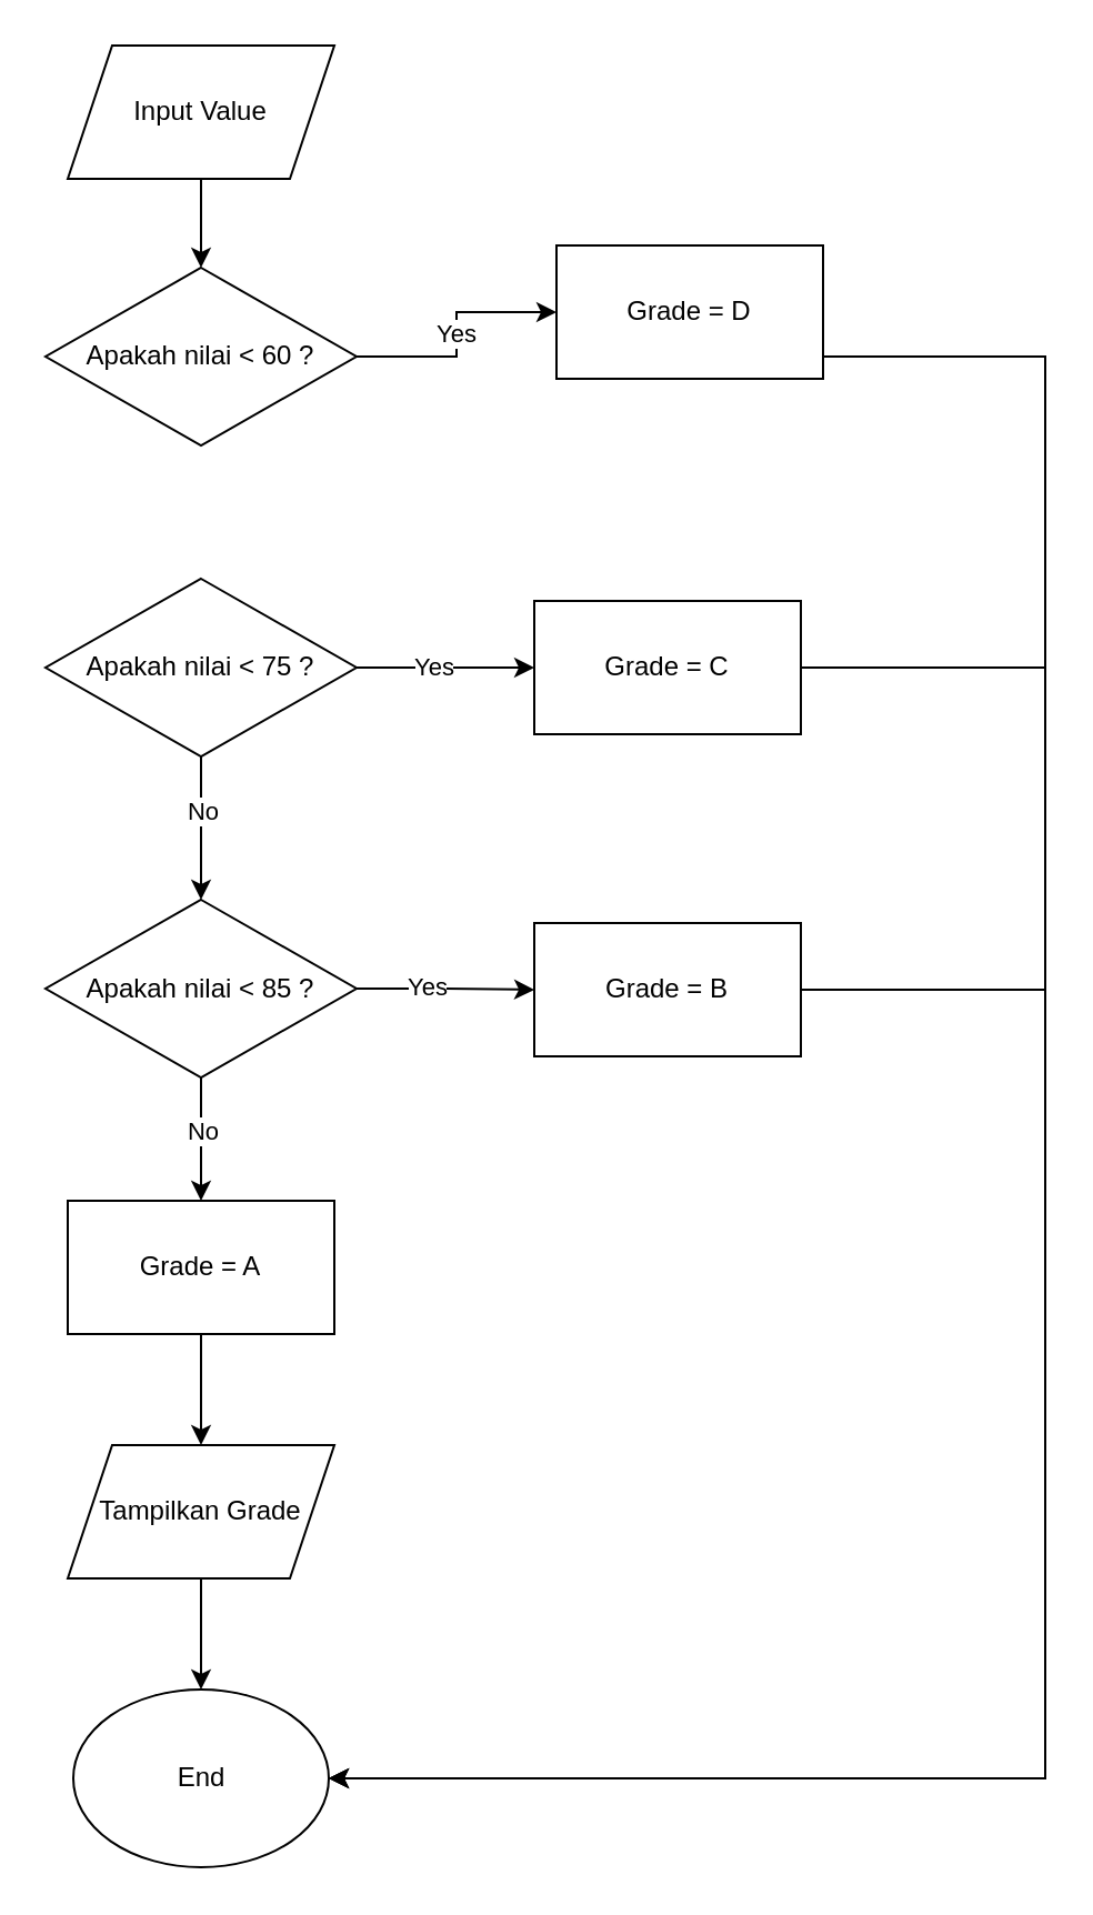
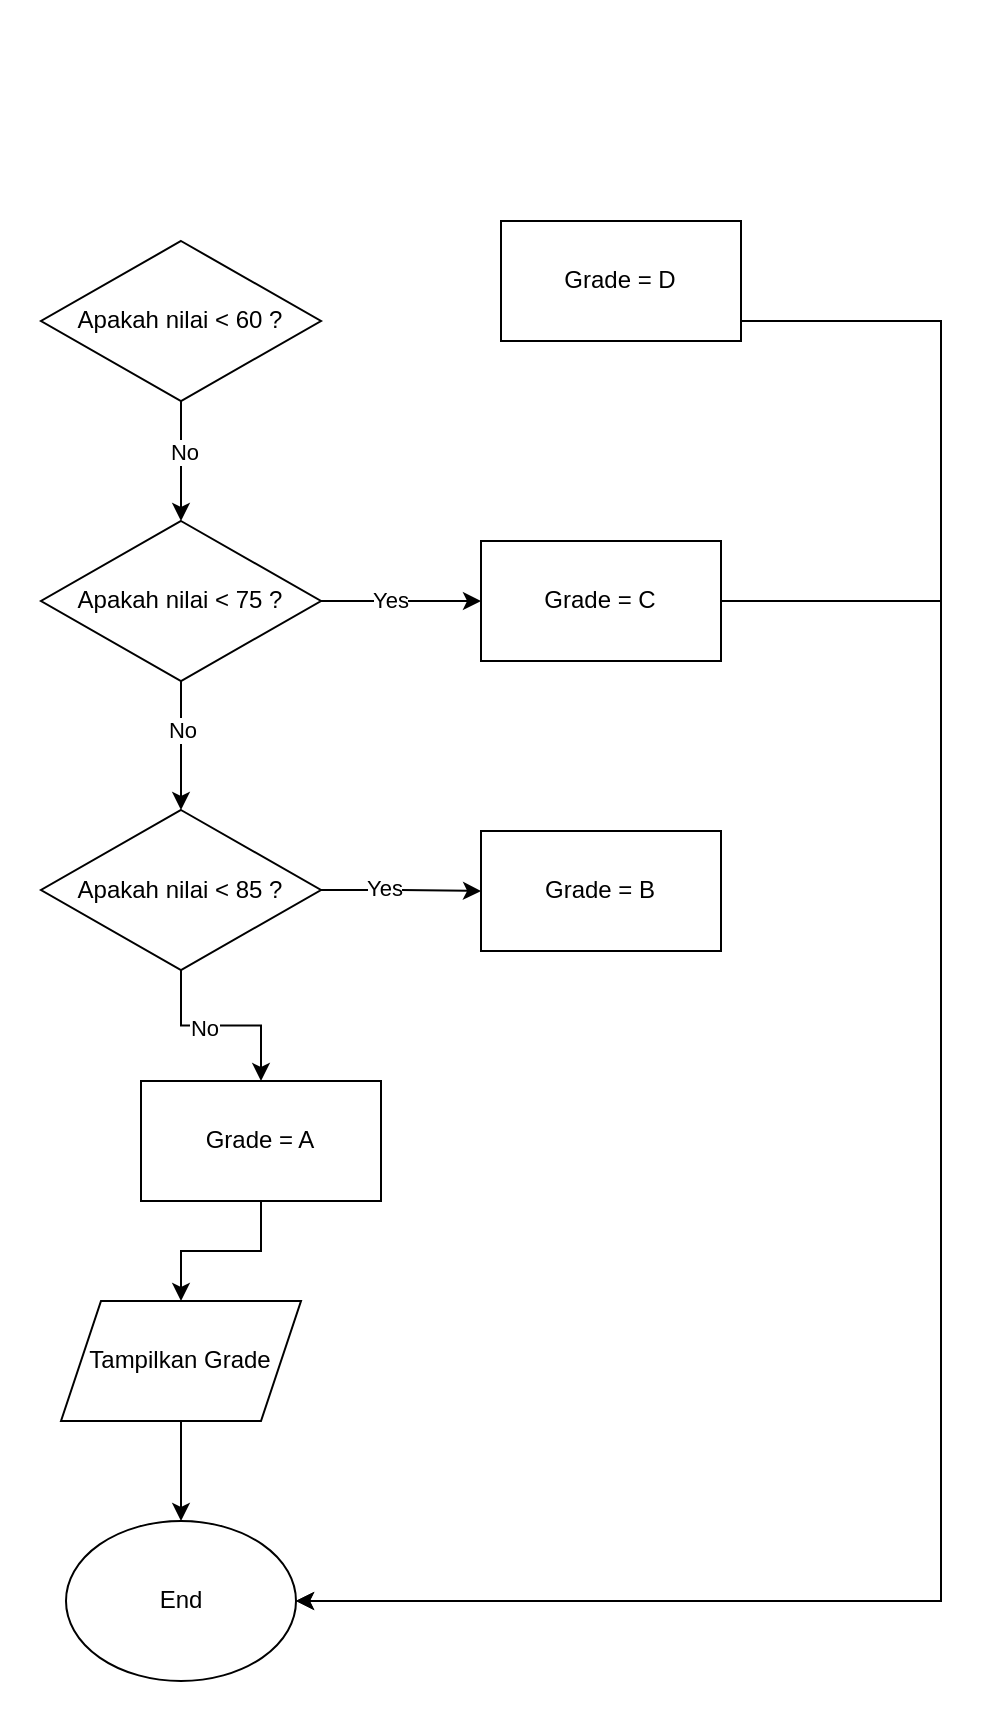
  <mxCell id="0" />
  <mxCell id="1" parent="0" />
- <mxCell id="2" value="" style="edgeStyle=orthogonalEdgeStyle;rounded=0;orthogonalLoop=1;jettySize=auto;html=1;" parent="1" source="3" target="7" edge="1"><mxGeometry relative="1" as="geometry" /></mxCell>
- <mxCell id="3" value="Input Value" style="shape=parallelogram;perimeter=parallelogramPerimeter;whiteSpace=wrap;html=1;fixedSize=1;" parent="1" vertex="1"><mxGeometry x="30" y="20" width="120" height="60" as="geometry" /></mxCell>
- <mxCell id="4" value="Yes" style="edgeStyle=orthogonalEdgeStyle;rounded=0;orthogonalLoop=1;jettySize=auto;html=1;" parent="1" source="7" target="9" edge="1"><mxGeometry relative="1" as="geometry" /></mxCell>
+ <mxCell id="5" value="" style="edgeStyle=orthogonalEdgeStyle;rounded=0;orthogonalLoop=1;jettySize=auto;html=1;" parent="1" source="7" target="14" edge="1"><mxGeometry relative="1" as="geometry" /></mxCell>
+ <mxCell id="6" value="No" style="edgeLabel;html=1;align=center;verticalAlign=middle;resizable=0;points=[];" parent="5" vertex="1" connectable="0"><mxGeometry x="-0.167" y="1" relative="1" as="geometry"><mxPoint as="offset" /></mxGeometry></mxCell>
  <mxCell id="7" value="Apakah nilai &amp;lt; 60 ?" style="rhombus;whiteSpace=wrap;html=1;" parent="1" vertex="1"><mxGeometry x="20" y="120" width="140" height="80" as="geometry" /></mxCell>
  <mxCell id="8" style="edgeStyle=orthogonalEdgeStyle;rounded=0;orthogonalLoop=1;jettySize=auto;html=1;entryX=1;entryY=0.5;entryDx=0;entryDy=0;" edge="1" parent="1" source="9" target="28"><mxGeometry relative="1" as="geometry"><Array as="points"><mxPoint x="470" y="160" /><mxPoint x="470" y="800" /></Array></mxGeometry></mxCell>
  <mxCell id="9" value="Grade = D" style="rounded=0;whiteSpace=wrap;html=1;" parent="1" vertex="1"><mxGeometry x="250" y="110" width="120" height="60" as="geometry" /></mxCell>
  <mxCell id="10" value="" style="edgeStyle=orthogonalEdgeStyle;rounded=0;orthogonalLoop=1;jettySize=auto;html=1;" parent="1" source="14" target="16" edge="1"><mxGeometry relative="1" as="geometry" /></mxCell>
  <mxCell id="11" value="Yes" style="edgeLabel;html=1;align=center;verticalAlign=middle;resizable=0;points=[];" parent="10" vertex="1" connectable="0"><mxGeometry x="-0.156" y="1" relative="1" as="geometry"><mxPoint as="offset" /></mxGeometry></mxCell>
  <mxCell id="12" value="" style="edgeStyle=orthogonalEdgeStyle;rounded=0;orthogonalLoop=1;jettySize=auto;html=1;" parent="1" source="14" target="21" edge="1"><mxGeometry relative="1" as="geometry" /></mxCell>
  <mxCell id="13" value="No" style="edgeLabel;html=1;align=center;verticalAlign=middle;resizable=0;points=[];" parent="12" vertex="1" connectable="0"><mxGeometry x="-0.256" relative="1" as="geometry"><mxPoint as="offset" /></mxGeometry></mxCell>
  <mxCell id="14" value="Apakah nilai &amp;lt; 75 ?" style="rhombus;whiteSpace=wrap;html=1;" parent="1" vertex="1"><mxGeometry x="20" y="260" width="140" height="80" as="geometry" /></mxCell>
  <mxCell id="15" style="edgeStyle=orthogonalEdgeStyle;rounded=0;orthogonalLoop=1;jettySize=auto;html=1;entryX=1;entryY=0.5;entryDx=0;entryDy=0;" edge="1" parent="1" source="16" target="28"><mxGeometry relative="1" as="geometry"><Array as="points"><mxPoint x="470" y="300" /><mxPoint x="470" y="800" /></Array></mxGeometry></mxCell>
  <mxCell id="16" value="Grade = C" style="whiteSpace=wrap;html=1;" parent="1" vertex="1"><mxGeometry x="240" y="270" width="120" height="60" as="geometry" /></mxCell>
  <mxCell id="17" value="" style="edgeStyle=orthogonalEdgeStyle;rounded=0;orthogonalLoop=1;jettySize=auto;html=1;" parent="1" source="21" target="23" edge="1"><mxGeometry relative="1" as="geometry" /></mxCell>
  <mxCell id="18" value="Yes" style="edgeLabel;html=1;align=center;verticalAlign=middle;resizable=0;points=[];" parent="17" vertex="1" connectable="0"><mxGeometry x="-0.23" y="2" relative="1" as="geometry"><mxPoint y="1" as="offset" /></mxGeometry></mxCell>
  <mxCell id="19" value="" style="edgeStyle=orthogonalEdgeStyle;rounded=0;orthogonalLoop=1;jettySize=auto;html=1;" parent="1" source="21" target="25" edge="1"><mxGeometry relative="1" as="geometry" /></mxCell>
  <mxCell id="20" value="No" style="edgeLabel;html=1;align=center;verticalAlign=middle;resizable=0;points=[];" parent="19" vertex="1" connectable="0"><mxGeometry x="-0.189" relative="1" as="geometry"><mxPoint y="1" as="offset" /></mxGeometry></mxCell>
  <mxCell id="21" value="Apakah nilai &amp;lt; 85 ?" style="rhombus;whiteSpace=wrap;html=1;" parent="1" vertex="1"><mxGeometry x="20" y="404.5" width="140" height="80" as="geometry" /></mxCell>
- <mxCell id="22" style="edgeStyle=orthogonalEdgeStyle;rounded=0;orthogonalLoop=1;jettySize=auto;html=1;exitX=1;exitY=0.5;exitDx=0;exitDy=0;" edge="1" parent="1" source="23" target="28"><mxGeometry relative="1" as="geometry"><mxPoint x="150" y="800" as="targetPoint" /><Array as="points"><mxPoint x="470" y="445" /><mxPoint x="470" y="800" /></Array></mxGeometry></mxCell>
  <mxCell id="23" value="Grade = B" style="whiteSpace=wrap;html=1;" parent="1" vertex="1"><mxGeometry x="240" y="415" width="120" height="60" as="geometry" /></mxCell>
  <mxCell id="24" value="" style="edgeStyle=orthogonalEdgeStyle;rounded=0;orthogonalLoop=1;jettySize=auto;html=1;" parent="1" source="25" target="27" edge="1"><mxGeometry relative="1" as="geometry" /></mxCell>
- <mxCell id="25" value="Grade = A" style="whiteSpace=wrap;html=1;" parent="1" vertex="1"><mxGeometry x="30" y="540" width="120" height="60" as="geometry" /></mxCell>
+ <mxCell id="25" value="Grade = A" style="whiteSpace=wrap;html=1;" parent="1" vertex="1"><mxGeometry x="70" y="540" width="120" height="60" as="geometry" /></mxCell>
  <mxCell id="26" value="" style="edgeStyle=orthogonalEdgeStyle;rounded=0;orthogonalLoop=1;jettySize=auto;html=1;" parent="1" source="27" target="28" edge="1"><mxGeometry relative="1" as="geometry" /></mxCell>
  <mxCell id="27" value="Tampilkan Grade" style="shape=parallelogram;perimeter=parallelogramPerimeter;whiteSpace=wrap;html=1;fixedSize=1;" parent="1" vertex="1"><mxGeometry x="30" y="650" width="120" height="60" as="geometry" /></mxCell>
  <mxCell id="28" value="End" style="ellipse;whiteSpace=wrap;html=1;" parent="1" vertex="1"><mxGeometry x="32.5" y="760" width="115" height="80" as="geometry" /></mxCell>
